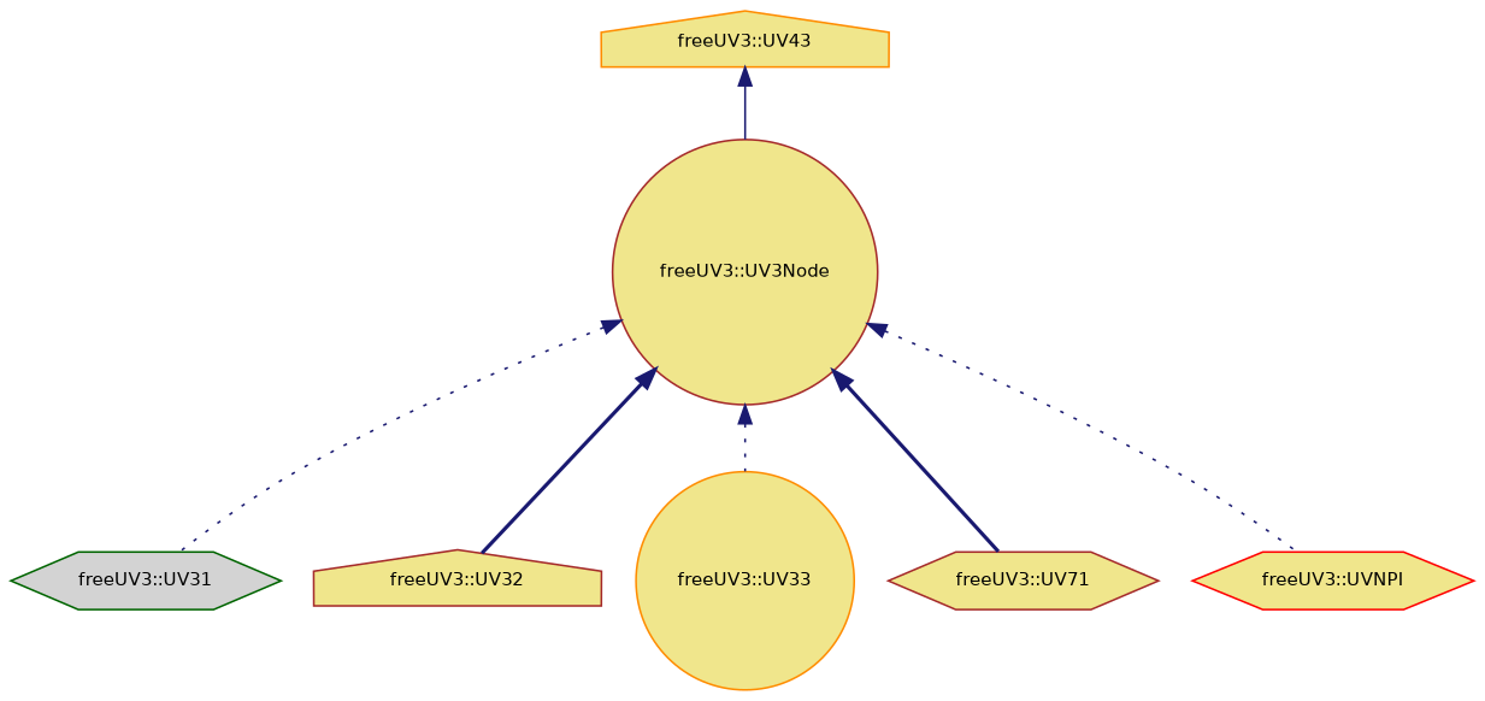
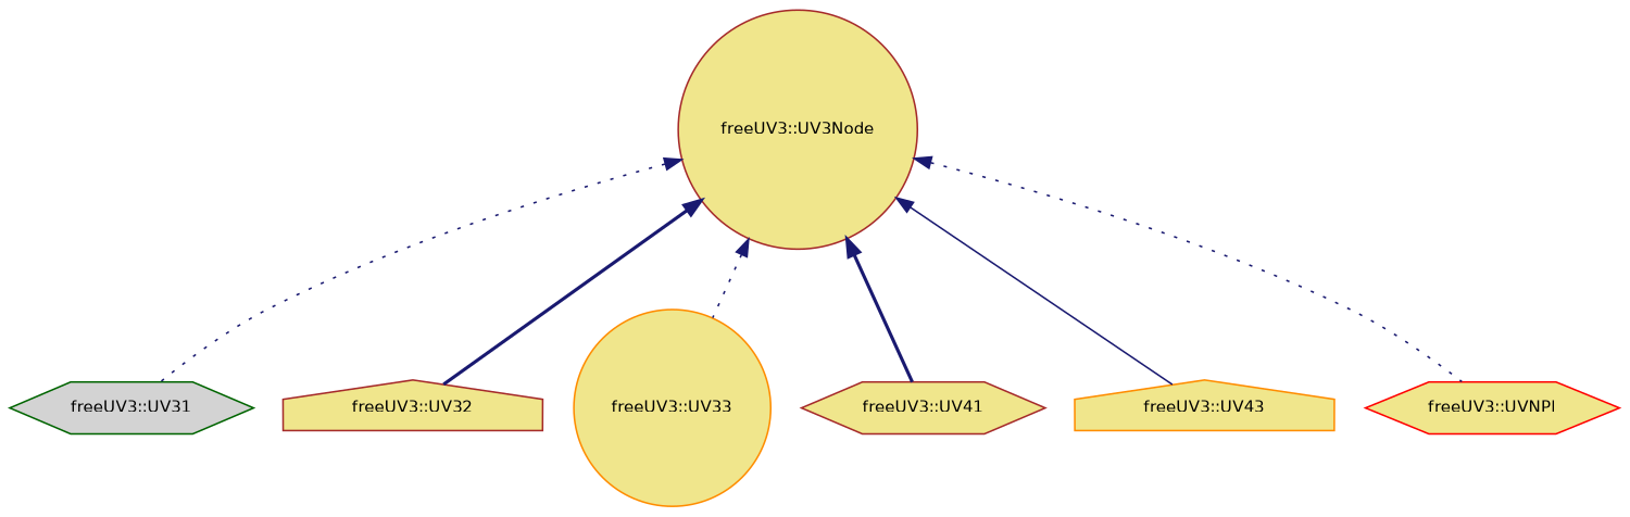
  digraph {
    rankdir=TB
    node [color=brown fillcolor=khaki fontname=Helvetica fontsize=10 shape=hexagon style=filled]
    edge [color=midnightblue dir=back fontname=Helvetica fontsize=10 labelfontname=Helvetica labelfontsize=10 style=dotted]
    n1 [height=0.2 label="freeUV3::UV3Node" shape=circle width=0.4]
    n2 [color=darkgreen fillcolor=lightgrey height=0.2 label="freeUV3::UV31" width=0.4]
    n3 [height=0.2 label="freeUV3::UV32" shape=house width=0.4]
    n4 [color=darkorange height=0.2 label="freeUV3::UV33" shape=circle width=0.4]
-   n5 [height=0.2 label="freeUV3::UV71" width=0.4]
+   n5 [height=0.2 label="freeUV3::UV41" width=0.4]
    n6 [color=darkorange height=0.2 label="freeUV3::UV43" shape=house width=0.4]
    n7 [color=red height=0.2 label="freeUV3::UVNPI" width=0.4]
    n1 -> n2
    n1 -> n3 [style=bold]
    n1 -> n4
    n1 -> n5 [style=bold]
-   n6 -> n1 [style=solid]
+   n1 -> n6 [style=solid]
    n1 -> n7
  }
